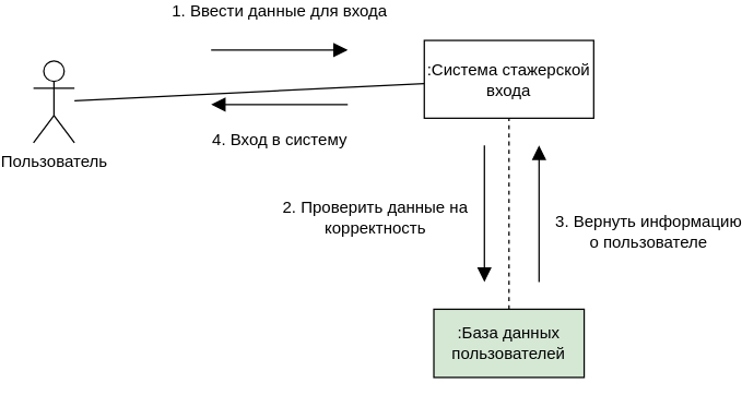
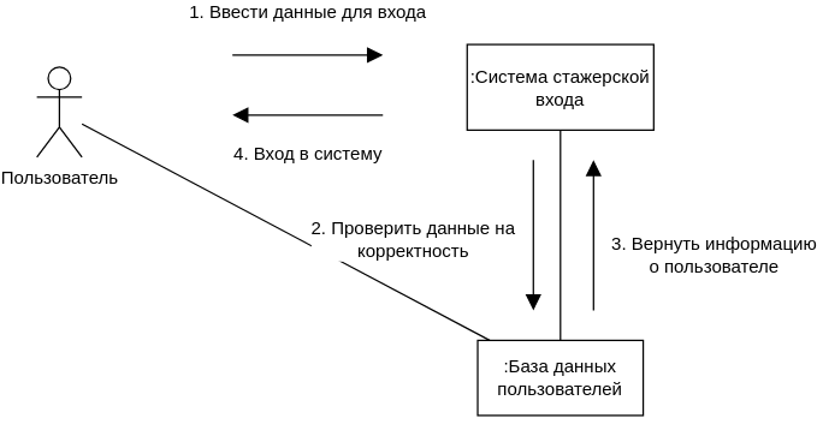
  <mxCell id="0" />
  <mxCell id="1" parent="0" />
- <mxCell id="2" style="edgeStyle=none;curved=1;rounded=0;orthogonalLoop=1;jettySize=auto;html=1;fontSize=12;startSize=8;endSize=8;endArrow=none;startFill=0;" parent="1" source="3" target="4" edge="1"><mxGeometry relative="1" as="geometry" /></mxCell>
+ <mxCell id="2" style="edgeStyle=none;curved=1;rounded=0;orthogonalLoop=1;jettySize=auto;html=1;fontSize=12;startSize=8;endSize=8;endArrow=none;startFill=0;" parent="1" source="3" target="7" edge="1"><mxGeometry relative="1" as="geometry" /></mxCell>
  <mxCell id="3" value="Пользователь" style="shape=umlActor;verticalLabelPosition=bottom;verticalAlign=top;html=1;" parent="1" vertex="1"><mxGeometry x="20" y="35" width="30" height="60" as="geometry" /></mxCell>
  <mxCell id="4" value=":Система стажерской входа" style="html=1;whiteSpace=wrap;" parent="1" vertex="1"><mxGeometry x="306" y="20" width="124" height="57" as="geometry" /></mxCell>
  <mxCell id="5" value="1. Ввести данные для входа" style="html=1;verticalAlign=bottom;endArrow=block;curved=0;rounded=0;strokeColor=default;align=center;fontFamily=Helvetica;fontSize=12;fontColor=default;labelBackgroundColor=default;edgeStyle=none;startSize=8;endSize=8;" parent="1" edge="1"><mxGeometry x="-0.004" y="19" width="80" relative="1" as="geometry"><mxPoint x="150" y="27" as="sourcePoint" /><mxPoint x="250" y="27" as="targetPoint" /><mxPoint as="offset" /></mxGeometry></mxCell>
  <mxCell id="6" value="&lt;div&gt;4. Вход в систему&lt;/div&gt;&lt;div&gt;&lt;br&gt;&lt;/div&gt;" style="html=1;verticalAlign=bottom;endArrow=block;curved=0;rounded=0;strokeColor=default;align=center;fontFamily=Helvetica;fontSize=12;fontColor=default;labelBackgroundColor=default;edgeStyle=none;startSize=8;endSize=8;" parent="1" edge="1"><mxGeometry y="50" width="80" relative="1" as="geometry"><mxPoint x="250" y="67" as="sourcePoint" /><mxPoint x="150" y="67" as="targetPoint" /><mxPoint as="offset" /></mxGeometry></mxCell>
- <mxCell id="7" value=":База данных пользователей" style="html=1;whiteSpace=wrap;fillColor=#d5e8d4;" parent="1" vertex="1"><mxGeometry x="313" y="217" width="110" height="50" as="geometry" /></mxCell>
- <mxCell id="8" style="edgeStyle=none;curved=1;rounded=0;orthogonalLoop=1;jettySize=auto;html=1;fontSize=12;startSize=8;endSize=8;endArrow=none;startFill=0;dashed=1;" parent="1" source="7" target="4" edge="1"><mxGeometry relative="1" as="geometry"><mxPoint x="80" y="60" as="sourcePoint" /><mxPoint x="316" y="59" as="targetPoint" /></mxGeometry></mxCell>
+ <mxCell id="7" value=":База данных пользователей" style="html=1;whiteSpace=wrap;" parent="1" vertex="1"><mxGeometry x="313" y="217" width="110" height="50" as="geometry" /></mxCell>
+ <mxCell id="8" style="edgeStyle=none;curved=1;rounded=0;orthogonalLoop=1;jettySize=auto;html=1;fontSize=12;startSize=8;endSize=8;endArrow=none;startFill=0;" parent="1" source="7" target="4" edge="1"><mxGeometry relative="1" as="geometry"><mxPoint x="80" y="60" as="sourcePoint" /><mxPoint x="316" y="59" as="targetPoint" /></mxGeometry></mxCell>
  <mxCell id="9" value="2. Проверить данные на&lt;div&gt;корректность&lt;/div&gt;" style="html=1;verticalAlign=bottom;endArrow=block;curved=0;rounded=0;strokeColor=default;align=center;fontFamily=Helvetica;fontSize=12;fontColor=default;labelBackgroundColor=default;edgeStyle=none;startSize=8;endSize=8;" parent="1" edge="1"><mxGeometry x="0.4" y="-80" width="80" relative="1" as="geometry"><mxPoint x="350" y="97" as="sourcePoint" /><mxPoint x="350" y="197" as="targetPoint" /><mxPoint as="offset" /></mxGeometry></mxCell>
  <mxCell id="10" value="3. Вернуть информацию&lt;div&gt;о пользователе&lt;/div&gt;" style="html=1;verticalAlign=bottom;endArrow=block;curved=0;rounded=0;strokeColor=default;align=center;fontFamily=Helvetica;fontSize=12;fontColor=default;labelBackgroundColor=default;edgeStyle=none;startSize=8;endSize=8;" parent="1" edge="1"><mxGeometry x="-0.6" y="-80" width="80" relative="1" as="geometry"><mxPoint x="390" y="197" as="sourcePoint" /><mxPoint x="390" y="97" as="targetPoint" /><mxPoint as="offset" /></mxGeometry></mxCell>
